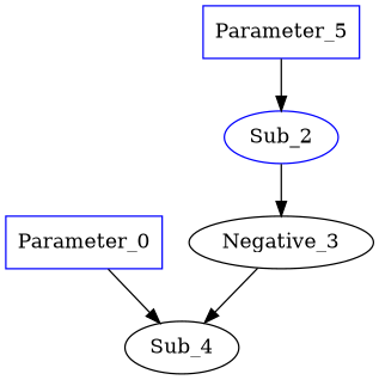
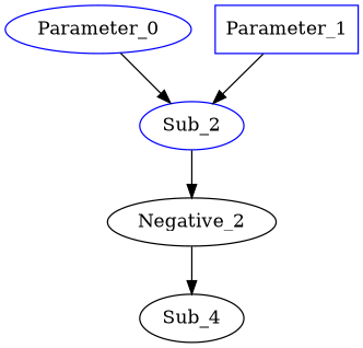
  digraph {
    node [color=blue shape=ellipse]
-   Parameter_0 [shape=box]
+   Parameter_0
    Sub_2
-   Negative_3 [color=black]
+   Negative_3 [color=black label=Negative_2]
    n4 [color=black label=Sub_4]
-   Parameter_1 [shape=box label=Parameter_5]
-   Parameter_0 -> n4
+   Parameter_1 [shape=box]
+   Parameter_0 -> Sub_2
    Sub_2 -> Negative_3
    Negative_3 -> n4
    Parameter_1 -> Sub_2
  }
